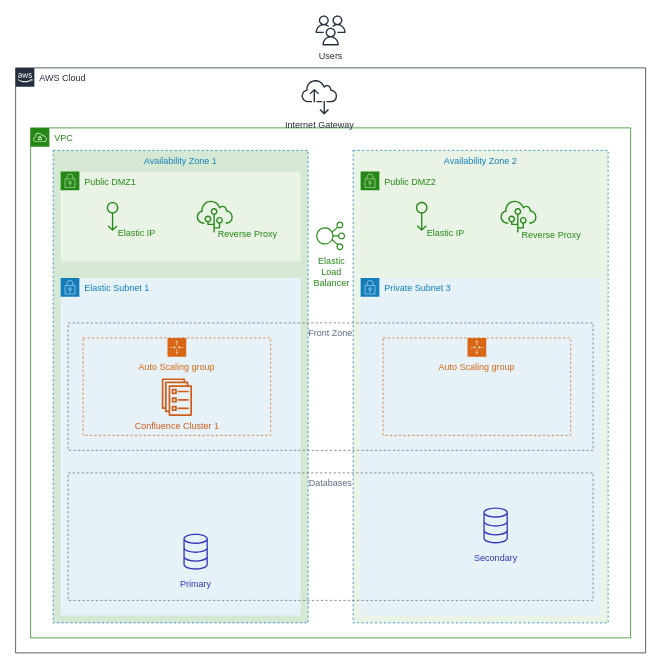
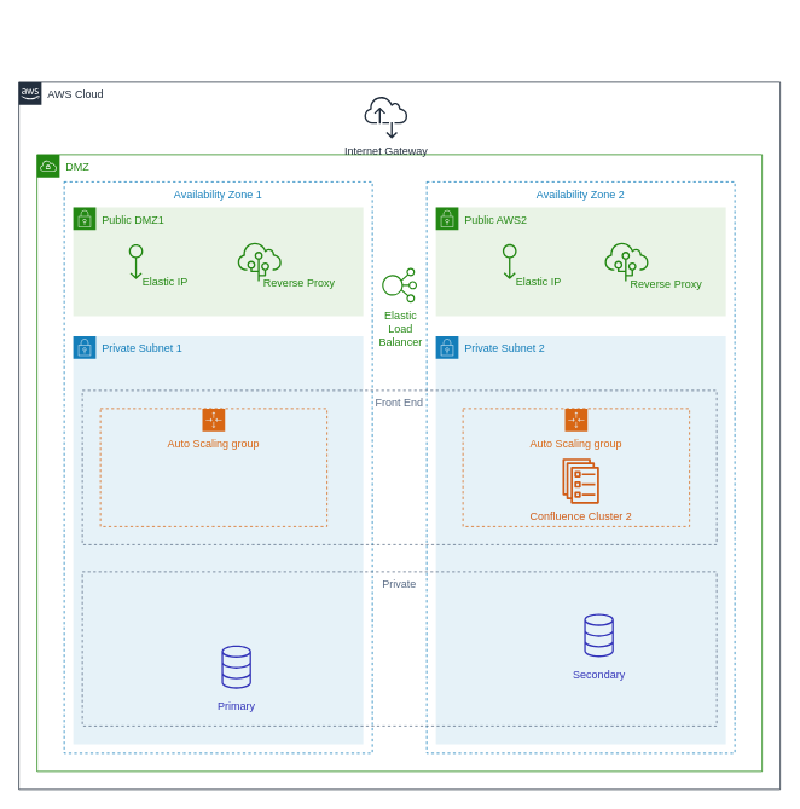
  <mxCell id="0" />
  <mxCell id="1" parent="0" />
  <mxCell id="2" value="AWS Cloud" style="points=[[0,0],[0.25,0],[0.5,0],[0.75,0],[1,0],[1,0.25],[1,0.5],[1,0.75],[1,1],[0.75,1],[0.5,1],[0.25,1],[0,1],[0,0.75],[0,0.5],[0,0.25]];outlineConnect=0;gradientColor=none;html=1;whiteSpace=wrap;fontSize=12;fontStyle=0;shape=mxgraph.aws4.group;grIcon=mxgraph.aws4.group_aws_cloud_alt;strokeColor=#232F3E;verticalAlign=top;align=left;spacingLeft=30;fontColor=#232F3E;dashed=0;fillColor=none;" parent="1" vertex="1"><mxGeometry x="20" y="90" width="840" height="780" as="geometry" /></mxCell>
- <mxCell id="3" value="VPC" style="points=[[0,0],[0.25,0],[0.5,0],[0.75,0],[1,0],[1,0.25],[1,0.5],[1,0.75],[1,1],[0.75,1],[0.5,1],[0.25,1],[0,1],[0,0.75],[0,0.5],[0,0.25]];outlineConnect=0;gradientColor=none;html=1;whiteSpace=wrap;fontSize=12;fontStyle=0;shape=mxgraph.aws4.group;grIcon=mxgraph.aws4.group_vpc;strokeColor=#248814;fillColor=none;verticalAlign=top;align=left;spacingLeft=30;dashed=0;fontColor=#248814;" parent="1" vertex="1"><mxGeometry x="40" y="170" width="800" height="680" as="geometry" /></mxCell>
- <mxCell id="4" value="Availability Zone 1" style="strokeColor=#147EBA;dashed=1;verticalAlign=top;fontStyle=0;fontColor=#147EBA;fillColor=#d5e8d4;" parent="1" vertex="1"><mxGeometry x="70" y="200" width="340" height="630" as="geometry" /></mxCell>
- <mxCell id="5" value="Availability Zone 2" style="strokeColor=#147EBA;dashed=1;verticalAlign=top;fontStyle=0;fontColor=#147EBA;fillColor=#e9f3e6;" parent="1" vertex="1"><mxGeometry x="470" y="200" width="340" height="630" as="geometry" /></mxCell>
+ <mxCell id="3" value="DMZ" style="points=[[0,0],[0.25,0],[0.5,0],[0.75,0],[1,0],[1,0.25],[1,0.5],[1,0.75],[1,1],[0.75,1],[0.5,1],[0.25,1],[0,1],[0,0.75],[0,0.5],[0,0.25]];outlineConnect=0;gradientColor=none;html=1;whiteSpace=wrap;fontSize=12;fontStyle=0;shape=mxgraph.aws4.group;grIcon=mxgraph.aws4.group_vpc;strokeColor=#248814;fillColor=none;verticalAlign=top;align=left;spacingLeft=30;dashed=0;fontColor=#248814;" parent="1" vertex="1"><mxGeometry x="40" y="170" width="800" height="680" as="geometry" /></mxCell>
+ <mxCell id="4" value="Availability Zone 1" style="strokeColor=#147EBA;dashed=1;verticalAlign=top;fontStyle=0;fontColor=#147EBA;" parent="1" vertex="1"><mxGeometry x="70" y="200" width="340" height="630" as="geometry" /></mxCell>
+ <mxCell id="5" value="Availability Zone 2" style="strokeColor=#147EBA;dashed=1;verticalAlign=top;fontStyle=0;fontColor=#147EBA;" parent="1" vertex="1"><mxGeometry x="470" y="200" width="340" height="630" as="geometry" /></mxCell>
  <mxCell id="6" value="Public DMZ1" style="points=[[0,0],[0.25,0],[0.5,0],[0.75,0],[1,0],[1,0.25],[1,0.5],[1,0.75],[1,1],[0.75,1],[0.5,1],[0.25,1],[0,1],[0,0.75],[0,0.5],[0,0.25]];outlineConnect=0;gradientColor=none;html=1;whiteSpace=wrap;fontSize=12;fontStyle=0;shape=mxgraph.aws4.group;grIcon=mxgraph.aws4.group_security_group;grStroke=0;strokeColor=#248814;fillColor=#E9F3E6;verticalAlign=top;align=left;spacingLeft=30;fontColor=#248814;dashed=0;" parent="1" vertex="1"><mxGeometry x="80" y="228" width="320" height="120" as="geometry" /></mxCell>
- <mxCell id="7" value="Public DMZ2" style="points=[[0,0],[0.25,0],[0.5,0],[0.75,0],[1,0],[1,0.25],[1,0.5],[1,0.75],[1,1],[0.75,1],[0.5,1],[0.25,1],[0,1],[0,0.75],[0,0.5],[0,0.25]];outlineConnect=0;gradientColor=none;html=1;whiteSpace=wrap;fontSize=12;fontStyle=0;shape=mxgraph.aws4.group;grIcon=mxgraph.aws4.group_security_group;grStroke=0;strokeColor=#248814;fillColor=#E9F3E6;verticalAlign=top;align=left;spacingLeft=30;fontColor=#248814;dashed=0;" parent="1" vertex="1"><mxGeometry x="480" y="228" width="320" height="120" as="geometry" /></mxCell>
- <mxCell id="8" value="Elastic Subnet 1" style="points=[[0,0],[0.25,0],[0.5,0],[0.75,0],[1,0],[1,0.25],[1,0.5],[1,0.75],[1,1],[0.75,1],[0.5,1],[0.25,1],[0,1],[0,0.75],[0,0.5],[0,0.25]];outlineConnect=0;gradientColor=none;html=1;whiteSpace=wrap;fontSize=12;fontStyle=0;shape=mxgraph.aws4.group;grIcon=mxgraph.aws4.group_security_group;grStroke=0;strokeColor=#147EBA;fillColor=#E6F2F8;verticalAlign=top;align=left;spacingLeft=30;fontColor=#147EBA;dashed=0;" parent="1" vertex="1"><mxGeometry x="80" y="370" width="320" height="450" as="geometry" /></mxCell>
- <mxCell id="9" value="Private Subnet 3" style="points=[[0,0],[0.25,0],[0.5,0],[0.75,0],[1,0],[1,0.25],[1,0.5],[1,0.75],[1,1],[0.75,1],[0.5,1],[0.25,1],[0,1],[0,0.75],[0,0.5],[0,0.25]];outlineConnect=0;gradientColor=none;html=1;whiteSpace=wrap;fontSize=12;fontStyle=0;shape=mxgraph.aws4.group;grIcon=mxgraph.aws4.group_security_group;grStroke=0;strokeColor=#147EBA;fillColor=#E6F2F8;verticalAlign=top;align=left;spacingLeft=30;fontColor=#147EBA;dashed=0;" parent="1" vertex="1"><mxGeometry x="480" y="370" width="320" height="450" as="geometry" /></mxCell>
+ <mxCell id="7" value="Public AWS2" style="points=[[0,0],[0.25,0],[0.5,0],[0.75,0],[1,0],[1,0.25],[1,0.5],[1,0.75],[1,1],[0.75,1],[0.5,1],[0.25,1],[0,1],[0,0.75],[0,0.5],[0,0.25]];outlineConnect=0;gradientColor=none;html=1;whiteSpace=wrap;fontSize=12;fontStyle=0;shape=mxgraph.aws4.group;grIcon=mxgraph.aws4.group_security_group;grStroke=0;strokeColor=#248814;fillColor=#E9F3E6;verticalAlign=top;align=left;spacingLeft=30;fontColor=#248814;dashed=0;" parent="1" vertex="1"><mxGeometry x="480" y="228" width="320" height="120" as="geometry" /></mxCell>
+ <mxCell id="8" value="Private Subnet 1" style="points=[[0,0],[0.25,0],[0.5,0],[0.75,0],[1,0],[1,0.25],[1,0.5],[1,0.75],[1,1],[0.75,1],[0.5,1],[0.25,1],[0,1],[0,0.75],[0,0.5],[0,0.25]];outlineConnect=0;gradientColor=none;html=1;whiteSpace=wrap;fontSize=12;fontStyle=0;shape=mxgraph.aws4.group;grIcon=mxgraph.aws4.group_security_group;grStroke=0;strokeColor=#147EBA;fillColor=#E6F2F8;verticalAlign=top;align=left;spacingLeft=30;fontColor=#147EBA;dashed=0;" parent="1" vertex="1"><mxGeometry x="80" y="370" width="320" height="450" as="geometry" /></mxCell>
+ <mxCell id="9" value="Private Subnet 2" style="points=[[0,0],[0.25,0],[0.5,0],[0.75,0],[1,0],[1,0.25],[1,0.5],[1,0.75],[1,1],[0.75,1],[0.5,1],[0.25,1],[0,1],[0,0.75],[0,0.5],[0,0.25]];outlineConnect=0;gradientColor=none;html=1;whiteSpace=wrap;fontSize=12;fontStyle=0;shape=mxgraph.aws4.group;grIcon=mxgraph.aws4.group_security_group;grStroke=0;strokeColor=#147EBA;fillColor=#E6F2F8;verticalAlign=top;align=left;spacingLeft=30;fontColor=#147EBA;dashed=0;" parent="1" vertex="1"><mxGeometry x="480" y="370" width="320" height="450" as="geometry" /></mxCell>
  <mxCell id="10" value="Auto Scaling group" style="points=[[0,0],[0.25,0],[0.5,0],[0.75,0],[1,0],[1,0.25],[1,0.5],[1,0.75],[1,1],[0.75,1],[0.5,1],[0.25,1],[0,1],[0,0.75],[0,0.5],[0,0.25]];outlineConnect=0;gradientColor=none;html=1;whiteSpace=wrap;fontSize=12;fontStyle=0;shape=mxgraph.aws4.groupCenter;grIcon=mxgraph.aws4.group_auto_scaling_group;grStroke=1;strokeColor=#D86613;fillColor=none;verticalAlign=top;align=center;fontColor=#D86613;dashed=1;spacingTop=25;" parent="1" vertex="1"><mxGeometry x="110" y="450" width="250" height="130" as="geometry" /></mxCell>
  <mxCell id="11" value="Elastic&lt;br&gt;Load&lt;br&gt;Balancer" style="outlineConnect=0;strokeColor=#248814;dashed=0;verticalLabelPosition=bottom;verticalAlign=middle;align=center;html=1;fontSize=12;fontStyle=0;aspect=fixed;shape=mxgraph.aws4.resourceIcon;resIcon=mxgraph.aws4.elastic_load_balancing;fillColor=none;spacingLeft=2;fontColor=#248814;textDirection=ltr;" parent="1" vertex="1"><mxGeometry x="416" y="290" width="48" height="48" as="geometry" /></mxCell>
- <mxCell id="12" value="Confluence Cluster 1" style="outlineConnect=0;gradientColor=none;fillColor=#D05C17;strokeColor=none;dashed=0;verticalLabelPosition=bottom;verticalAlign=top;align=center;html=1;fontSize=12;fontStyle=0;aspect=fixed;pointerEvents=1;shape=mxgraph.aws4.ecs_service;fontColor=#D05C17;" parent="1" vertex="1"><mxGeometry x="214.48" y="504" width="41.03" height="50" as="geometry" /></mxCell>
+ <mxCell id="13" value="Confluence Cluster 2" style="outlineConnect=0;gradientColor=none;fillColor=#D05C17;strokeColor=none;dashed=0;verticalLabelPosition=bottom;verticalAlign=top;align=center;html=1;fontSize=12;fontStyle=0;aspect=fixed;pointerEvents=1;shape=mxgraph.aws4.ecs_service;fontColor=#D05C17;" parent="1" vertex="1"><mxGeometry x="619.48" y="505" width="41.03" height="50" as="geometry" /></mxCell>
  <mxCell id="14" value="Internet Gateway" style="outlineConnect=0;fontColor=#232F3E;gradientColor=none;fillColor=#232F3E;strokeColor=none;dashed=0;verticalLabelPosition=bottom;verticalAlign=top;align=center;html=1;fontSize=12;fontStyle=0;aspect=fixed;pointerEvents=1;shape=mxgraph.aws4.internet_alt2;" parent="1" vertex="1"><mxGeometry x="401" y="105" width="48" height="48" as="geometry" /></mxCell>
- <mxCell id="15" value="Users" style="outlineConnect=0;fontColor=#232F3E;gradientColor=none;fillColor=#232F3E;strokeColor=none;dashed=0;verticalLabelPosition=bottom;verticalAlign=top;align=center;html=1;fontSize=12;fontStyle=0;aspect=fixed;pointerEvents=1;shape=mxgraph.aws4.users;" parent="1" vertex="1"><mxGeometry x="420" y="20" width="40" height="40" as="geometry" /></mxCell>
  <mxCell id="16" value="Elastic IP" style="outlineConnect=0;gradientColor=none;strokeColor=#248814;dashed=0;verticalLabelPosition=bottom;verticalAlign=middle;align=center;html=1;fontSize=12;fontStyle=0;aspect=fixed;pointerEvents=1;shape=mxgraph.aws4.elastic_ip_address;rotation=90;spacingLeft=30;fillColor=#248814;fontColor=#248814;horizontal=0;labelPosition=center;spacingTop=46;" parent="1" vertex="1"><mxGeometry x="130" y="279.86" width="38.49" height="16.29" as="geometry" /></mxCell>
  <mxCell id="17" value="Reverse Proxy" style="outlineConnect=0;gradientColor=none;strokeColor=#248814;dashed=0;verticalLabelPosition=bottom;verticalAlign=top;align=center;html=1;fontSize=12;fontStyle=0;aspect=fixed;shape=mxgraph.aws4.resourceIcon;resIcon=mxgraph.aws4.elastic_beanstalk;spacingLeft=86;fillColor=none;fontColor=#248814;horizontal=1;labelPosition=center;spacingBottom=-6;spacingTop=-20;" parent="1" vertex="1"><mxGeometry x="255.51" y="257.86" width="60" height="60" as="geometry" /></mxCell>
  <mxCell id="18" value="Elastic IP" style="outlineConnect=0;gradientColor=none;strokeColor=#248814;dashed=0;verticalLabelPosition=bottom;verticalAlign=middle;align=center;html=1;fontSize=12;fontStyle=0;aspect=fixed;pointerEvents=1;shape=mxgraph.aws4.elastic_ip_address;rotation=90;spacingLeft=30;fillColor=#248814;fontColor=#248814;horizontal=0;labelPosition=center;spacingTop=46;" parent="1" vertex="1"><mxGeometry x="542.24" y="279.71" width="38.49" height="16.29" as="geometry" /></mxCell>
  <mxCell id="19" value="Reverse Proxy" style="outlineConnect=0;gradientColor=none;strokeColor=#248814;dashed=0;verticalLabelPosition=bottom;verticalAlign=top;align=center;html=1;fontSize=12;fontStyle=0;aspect=fixed;shape=mxgraph.aws4.resourceIcon;resIcon=mxgraph.aws4.elastic_beanstalk;spacingLeft=86;fillColor=none;fontColor=#248814;horizontal=1;labelPosition=center;spacingBottom=-6;spacingTop=-19;" parent="1" vertex="1"><mxGeometry x="660.51" y="257.86" width="60" height="60" as="geometry" /></mxCell>
  <mxCell id="20" value="Primary" style="outlineConnect=0;gradientColor=none;dashed=0;verticalLabelPosition=bottom;verticalAlign=top;align=center;html=1;fontSize=12;fontStyle=0;aspect=fixed;shape=mxgraph.aws4.resourceIcon;resIcon=mxgraph.aws4.database;fillColor=none;strokeColor=#3334B9;fontColor=#3334B9;" parent="1" vertex="1"><mxGeometry x="230" y="705" width="60" height="60" as="geometry" /></mxCell>
  <mxCell id="21" value="Secondary" style="outlineConnect=0;gradientColor=none;dashed=0;verticalLabelPosition=bottom;verticalAlign=top;align=center;html=1;fontSize=12;fontStyle=0;aspect=fixed;shape=mxgraph.aws4.resourceIcon;resIcon=mxgraph.aws4.database;fillColor=none;strokeColor=#3334B9;fontColor=#3334B9;" parent="1" vertex="1"><mxGeometry x="610" y="670" width="100" height="60" as="geometry" /></mxCell>
- <mxCell id="22" value="Databases" style="fillColor=none;strokeColor=#5A6C86;dashed=1;verticalAlign=top;fontStyle=0;fontColor=#5A6C86;" parent="1" vertex="1"><mxGeometry x="90" y="630" width="700" height="170" as="geometry" /></mxCell>
- <mxCell id="23" value="Front Zone" style="fillColor=none;strokeColor=#5A6C86;dashed=1;verticalAlign=top;fontStyle=0;fontColor=#5A6C86;" parent="1" vertex="1"><mxGeometry x="90" y="430" width="700" height="170" as="geometry" /></mxCell>
+ <mxCell id="22" value="Private" style="fillColor=none;strokeColor=#5A6C86;dashed=1;verticalAlign=top;fontStyle=0;fontColor=#5A6C86;" parent="1" vertex="1"><mxGeometry x="90" y="630" width="700" height="170" as="geometry" /></mxCell>
+ <mxCell id="23" value="Front End" style="fillColor=none;strokeColor=#5A6C86;dashed=1;verticalAlign=top;fontStyle=0;fontColor=#5A6C86;" parent="1" vertex="1"><mxGeometry x="90" y="430" width="700" height="170" as="geometry" /></mxCell>
  <mxCell id="24" value="Auto Scaling group" style="points=[[0,0],[0.25,0],[0.5,0],[0.75,0],[1,0],[1,0.25],[1,0.5],[1,0.75],[1,1],[0.75,1],[0.5,1],[0.25,1],[0,1],[0,0.75],[0,0.5],[0,0.25]];outlineConnect=0;gradientColor=none;html=1;whiteSpace=wrap;fontSize=12;fontStyle=0;shape=mxgraph.aws4.groupCenter;grIcon=mxgraph.aws4.group_auto_scaling_group;grStroke=1;strokeColor=#D86613;fillColor=none;verticalAlign=top;align=center;fontColor=#D86613;dashed=1;spacingTop=25;" parent="1" vertex="1"><mxGeometry x="510" y="450" width="250" height="130" as="geometry" /></mxCell>
